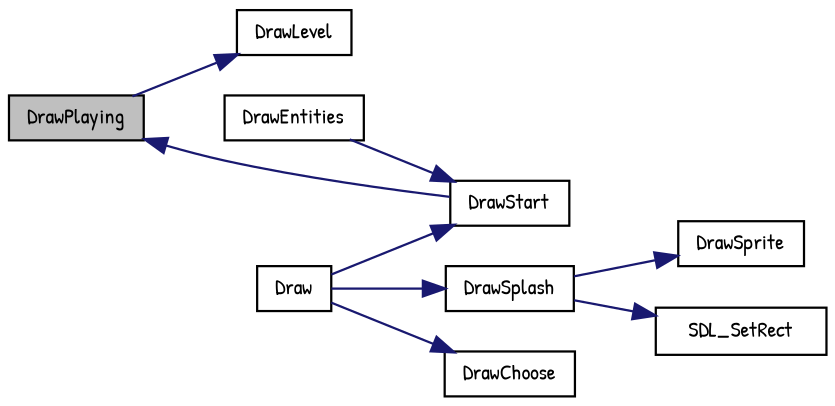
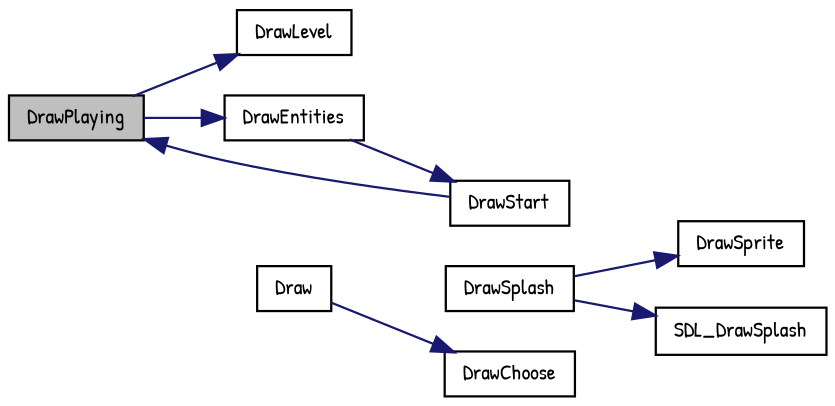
  digraph {
    fontname="Patrick Hand"
    rankdir=LR
    node [color=black fillcolor=white fontname="Patrick Hand" fontsize=10 shape=record style=filled]
    edge [color=midnightblue fontname="Patrick Hand" fontsize=10 labelfontname=Helvetica labelfontsize=10 style=solid]
    n1 [fillcolor=grey75 fontcolor=black height=0.2 label=DrawPlaying width=0.4]
    n2 [height=0.2 label=DrawLevel width=0.4]
    n3 [height=0.2 label=DrawEntities width=0.4]
    n4 [height=0.2 label=DrawStart width=0.4]
    n5 [height=0.2 label=DrawSprite width=0.4]
-   n6 [height=0.2 label=SDL_SetRect width=0.4]
+   n6 [height=0.2 label=SDL_DrawSplash width=0.4]
    n7 [height=0.2 label=Draw width=0.4]
    n8 [height=0.2 label=DrawSplash width=0.4]
    n9 [height=0.2 label=DrawChoose width=0.4]
    n1 -> n2
+   n1 -> n3
    n3 -> n4
    n4 -> n1
-   n7 -> n4
-   n7 -> n8
    n7 -> n9
    n8 -> n5
    n8 -> n6
  }
